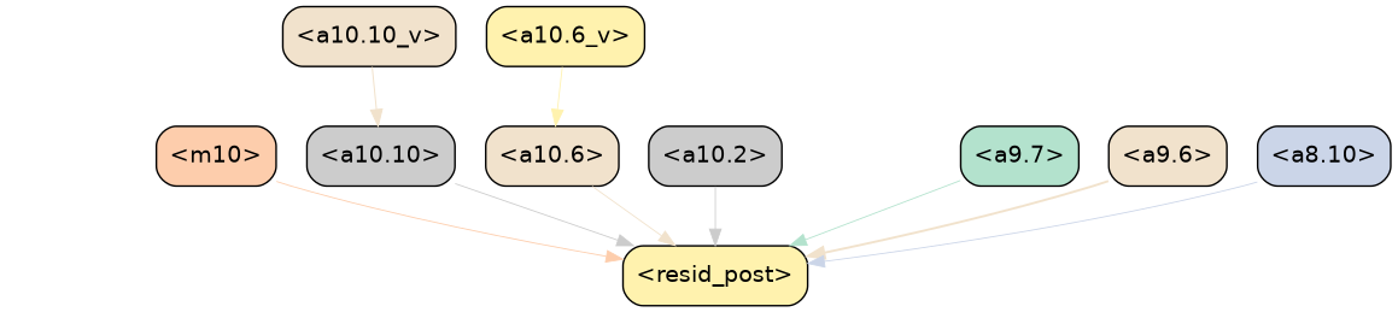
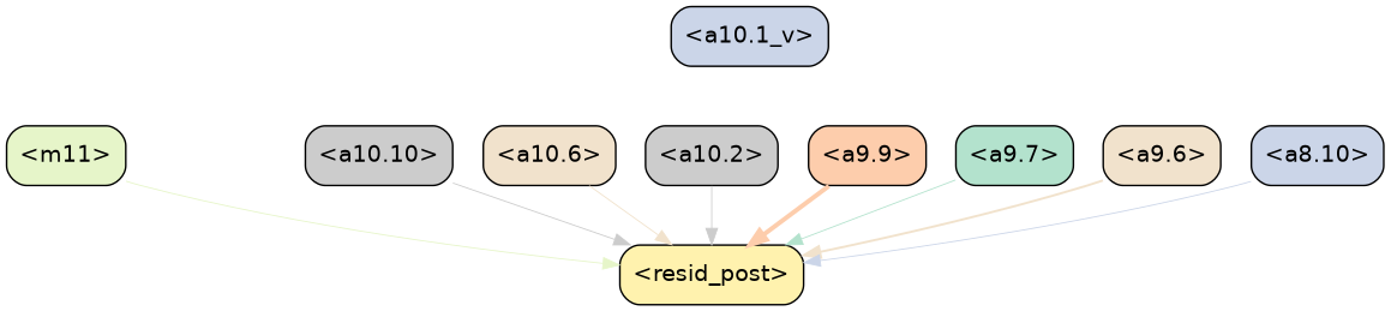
  strict digraph {
    splines=true
    node [color=black fillcolor="#f1e2cc" fontname=Helvetica shape=box style="filled, rounded"]
    edge [color="#f1e2cc" penwidth=0.6]
+   "<m11>" [fillcolor="#e6f5c9"]
    "<resid_post>" [fillcolor="#fff2ae"]
-   "<m10>" [fillcolor="#fdcdac"]
    "<a10.10>" [fillcolor="#cccccc"]
    "<a10.6>"
    "<a10.2>" [fillcolor="#cccccc"]
+   "<a9.9>" [fillcolor="#fdcdac"]
    "<a9.7>" [fillcolor="#b3e2cd"]
    "<a9.6>"
    "<a8.10>" [fillcolor="#cbd5e8"]
-   "<a10.10_v>"
-   "<a10.6_v>" [fillcolor="#fff2ae"]
-   "<m10>" -> "<resid_post>" [color="#fdcdac"]
+   "<a10.1_v>" [fillcolor="#cbd5e8"]
+   "<m11>" -> "<resid_post>" [color="#e6f5c9"]
    "<a10.10>" -> "<resid_post>" [color="#cccccc"]
    "<a10.6>" -> "<resid_post>"
    "<a10.2>" -> "<resid_post>" [color="#cccccc"]
+   "<a9.9>" -> "<resid_post>" [color="#fdcdac" penwidth=2.76039457321167]
    "<a9.7>" -> "<resid_post>" [color="#b3e2cd"]
    "<a9.6>" -> "<resid_post>" [penwidth=1.3750720024108887]
    "<a8.10>" -> "<resid_post>" [color="#cbd5e8"]
-   "<a10.10_v>" -> "<a10.10>" [penwidth=0.719883918762207]
-   "<a10.6_v>" -> "<a10.6>" [color="#fff2ae"]
  }
